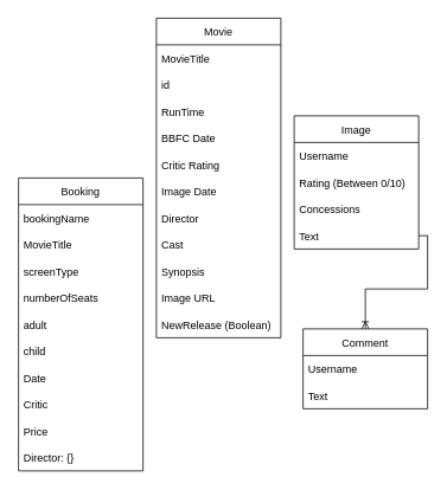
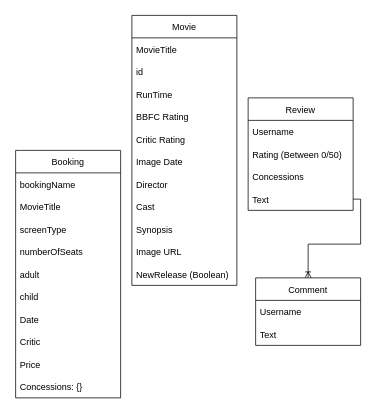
  <mxCell id="0" />
  <mxCell id="1" parent="0" />
  <mxCell id="2" value="Booking" style="swimlane;fontStyle=0;childLayout=stackLayout;horizontal=1;startSize=30;horizontalStack=0;resizeParent=1;resizeParentMax=0;resizeLast=0;collapsible=1;marginBottom=0;" parent="1" vertex="1"><mxGeometry x="20" y="200" width="140" height="330" as="geometry" /></mxCell>
  <mxCell id="3" value="bookingName" style="text;strokeColor=none;fillColor=none;align=left;verticalAlign=middle;spacingLeft=4;spacingRight=4;overflow=hidden;points=[[0,0.5],[1,0.5]];portConstraint=eastwest;rotatable=0;" parent="2" vertex="1"><mxGeometry y="30" width="140" height="30" as="geometry" /></mxCell>
  <mxCell id="4" value="MovieTitle" style="text;strokeColor=none;fillColor=none;align=left;verticalAlign=middle;spacingLeft=4;spacingRight=4;overflow=hidden;points=[[0,0.5],[1,0.5]];portConstraint=eastwest;rotatable=0;" vertex="1" parent="2"><mxGeometry y="60" width="140" height="30" as="geometry" /></mxCell>
  <mxCell id="5" value="screenType" style="text;strokeColor=none;fillColor=none;align=left;verticalAlign=middle;spacingLeft=4;spacingRight=4;overflow=hidden;points=[[0,0.5],[1,0.5]];portConstraint=eastwest;rotatable=0;" vertex="1" parent="2"><mxGeometry y="90" width="140" height="30" as="geometry" /></mxCell>
  <mxCell id="6" value="numberOfSeats" style="text;strokeColor=none;fillColor=none;align=left;verticalAlign=middle;spacingLeft=4;spacingRight=4;overflow=hidden;points=[[0,0.5],[1,0.5]];portConstraint=eastwest;rotatable=0;" vertex="1" parent="2"><mxGeometry y="120" width="140" height="30" as="geometry" /></mxCell>
  <mxCell id="7" value="adult" style="text;strokeColor=none;fillColor=none;align=left;verticalAlign=middle;spacingLeft=4;spacingRight=4;overflow=hidden;points=[[0,0.5],[1,0.5]];portConstraint=eastwest;rotatable=0;" vertex="1" parent="2"><mxGeometry y="150" width="140" height="30" as="geometry" /></mxCell>
  <mxCell id="8" value="child" style="text;strokeColor=none;fillColor=none;align=left;verticalAlign=middle;spacingLeft=4;spacingRight=4;overflow=hidden;points=[[0,0.5],[1,0.5]];portConstraint=eastwest;rotatable=0;" vertex="1" parent="2"><mxGeometry y="180" width="140" height="30" as="geometry" /></mxCell>
  <mxCell id="9" value="Date" style="text;strokeColor=none;fillColor=none;align=left;verticalAlign=middle;spacingLeft=4;spacingRight=4;overflow=hidden;points=[[0,0.5],[1,0.5]];portConstraint=eastwest;rotatable=0;" vertex="1" parent="2"><mxGeometry y="210" width="140" height="30" as="geometry" /></mxCell>
  <mxCell id="10" value="Critic" style="text;strokeColor=none;fillColor=none;align=left;verticalAlign=middle;spacingLeft=4;spacingRight=4;overflow=hidden;points=[[0,0.5],[1,0.5]];portConstraint=eastwest;rotatable=0;" vertex="1" parent="2"><mxGeometry y="240" width="140" height="30" as="geometry" /></mxCell>
  <mxCell id="11" value="Price" style="text;strokeColor=none;fillColor=none;align=left;verticalAlign=middle;spacingLeft=4;spacingRight=4;overflow=hidden;points=[[0,0.5],[1,0.5]];portConstraint=eastwest;rotatable=0;" vertex="1" parent="2"><mxGeometry y="270" width="140" height="30" as="geometry" /></mxCell>
- <mxCell id="12" value="Director: {}" style="text;strokeColor=none;fillColor=none;align=left;verticalAlign=middle;spacingLeft=4;spacingRight=4;overflow=hidden;points=[[0,0.5],[1,0.5]];portConstraint=eastwest;rotatable=0;" parent="2" vertex="1"><mxGeometry y="300" width="140" height="30" as="geometry" /></mxCell>
+ <mxCell id="12" value="Concessions: {}" style="text;strokeColor=none;fillColor=none;align=left;verticalAlign=middle;spacingLeft=4;spacingRight=4;overflow=hidden;points=[[0,0.5],[1,0.5]];portConstraint=eastwest;rotatable=0;" parent="2" vertex="1"><mxGeometry y="300" width="140" height="30" as="geometry" /></mxCell>
  <mxCell id="13" value="Comment" style="swimlane;fontStyle=0;childLayout=stackLayout;horizontal=1;startSize=30;horizontalStack=0;resizeParent=1;resizeParentMax=0;resizeLast=0;collapsible=1;marginBottom=0;" parent="1" vertex="1"><mxGeometry x="340" y="370" width="140" height="90" as="geometry" /></mxCell>
  <mxCell id="14" value="Username" style="text;strokeColor=none;fillColor=none;align=left;verticalAlign=middle;spacingLeft=4;spacingRight=4;overflow=hidden;points=[[0,0.5],[1,0.5]];portConstraint=eastwest;rotatable=0;" parent="13" vertex="1"><mxGeometry y="30" width="140" height="30" as="geometry" /></mxCell>
  <mxCell id="15" value="Text" style="text;strokeColor=none;fillColor=none;align=left;verticalAlign=middle;spacingLeft=4;spacingRight=4;overflow=hidden;points=[[0,0.5],[1,0.5]];portConstraint=eastwest;rotatable=0;" parent="13" vertex="1"><mxGeometry y="60" width="140" height="30" as="geometry" /></mxCell>
- <mxCell id="16" value="Image" style="swimlane;fontStyle=0;childLayout=stackLayout;horizontal=1;startSize=30;horizontalStack=0;resizeParent=1;resizeParentMax=0;resizeLast=0;collapsible=1;marginBottom=0;" parent="1" vertex="1"><mxGeometry x="330" y="130" width="140" height="150" as="geometry" /></mxCell>
+ <mxCell id="16" value="Review" style="swimlane;fontStyle=0;childLayout=stackLayout;horizontal=1;startSize=30;horizontalStack=0;resizeParent=1;resizeParentMax=0;resizeLast=0;collapsible=1;marginBottom=0;" parent="1" vertex="1"><mxGeometry x="330" y="130" width="140" height="150" as="geometry" /></mxCell>
  <mxCell id="17" value="Username" style="text;strokeColor=none;fillColor=none;align=left;verticalAlign=middle;spacingLeft=4;spacingRight=4;overflow=hidden;points=[[0,0.5],[1,0.5]];portConstraint=eastwest;rotatable=0;" parent="16" vertex="1"><mxGeometry y="30" width="140" height="30" as="geometry" /></mxCell>
- <mxCell id="18" value="Rating (Between 0/10)" style="text;strokeColor=none;fillColor=none;align=left;verticalAlign=middle;spacingLeft=4;spacingRight=4;overflow=hidden;points=[[0,0.5],[1,0.5]];portConstraint=eastwest;rotatable=0;" parent="16" vertex="1"><mxGeometry y="60" width="140" height="30" as="geometry" /></mxCell>
+ <mxCell id="18" value="Rating (Between 0/50)" style="text;strokeColor=none;fillColor=none;align=left;verticalAlign=middle;spacingLeft=4;spacingRight=4;overflow=hidden;points=[[0,0.5],[1,0.5]];portConstraint=eastwest;rotatable=0;" parent="16" vertex="1"><mxGeometry y="60" width="140" height="30" as="geometry" /></mxCell>
  <mxCell id="19" value="Concessions" style="text;strokeColor=none;fillColor=none;align=left;verticalAlign=middle;spacingLeft=4;spacingRight=4;overflow=hidden;points=[[0,0.5],[1,0.5]];portConstraint=eastwest;rotatable=0;" vertex="1" parent="16"><mxGeometry y="90" width="140" height="30" as="geometry" /></mxCell>
  <mxCell id="20" value="Text" style="text;strokeColor=none;fillColor=none;align=left;verticalAlign=middle;spacingLeft=4;spacingRight=4;overflow=hidden;points=[[0,0.5],[1,0.5]];portConstraint=eastwest;rotatable=0;" parent="16" vertex="1"><mxGeometry y="120" width="140" height="30" as="geometry" /></mxCell>
  <mxCell id="21" value="Movie" style="swimlane;fontStyle=0;childLayout=stackLayout;horizontal=1;startSize=30;horizontalStack=0;resizeParent=1;resizeParentMax=0;resizeLast=0;collapsible=1;marginBottom=0;" parent="1" vertex="1"><mxGeometry x="175" y="20" width="140" height="360" as="geometry" /></mxCell>
  <mxCell id="22" value="MovieTitle" style="text;strokeColor=none;fillColor=none;align=left;verticalAlign=middle;spacingLeft=4;spacingRight=4;overflow=hidden;points=[[0,0.5],[1,0.5]];portConstraint=eastwest;rotatable=0;" parent="21" vertex="1"><mxGeometry y="30" width="140" height="30" as="geometry" /></mxCell>
  <mxCell id="23" value="id" style="text;strokeColor=none;fillColor=none;align=left;verticalAlign=middle;spacingLeft=4;spacingRight=4;overflow=hidden;points=[[0,0.5],[1,0.5]];portConstraint=eastwest;rotatable=0;" parent="21" vertex="1"><mxGeometry y="60" width="140" height="30" as="geometry" /></mxCell>
  <mxCell id="24" value="RunTime" style="text;strokeColor=none;fillColor=none;align=left;verticalAlign=middle;spacingLeft=4;spacingRight=4;overflow=hidden;points=[[0,0.5],[1,0.5]];portConstraint=eastwest;rotatable=0;" parent="21" vertex="1"><mxGeometry y="90" width="140" height="30" as="geometry" /></mxCell>
- <mxCell id="25" value="BBFC Date" style="text;strokeColor=none;fillColor=none;align=left;verticalAlign=middle;spacingLeft=4;spacingRight=4;overflow=hidden;points=[[0,0.5],[1,0.5]];portConstraint=eastwest;rotatable=0;" parent="21" vertex="1"><mxGeometry y="120" width="140" height="30" as="geometry" /></mxCell>
+ <mxCell id="25" value="BBFC Rating" style="text;strokeColor=none;fillColor=none;align=left;verticalAlign=middle;spacingLeft=4;spacingRight=4;overflow=hidden;points=[[0,0.5],[1,0.5]];portConstraint=eastwest;rotatable=0;" parent="21" vertex="1"><mxGeometry y="120" width="140" height="30" as="geometry" /></mxCell>
  <mxCell id="26" value="Critic Rating" style="text;strokeColor=none;fillColor=none;align=left;verticalAlign=middle;spacingLeft=4;spacingRight=4;overflow=hidden;points=[[0,0.5],[1,0.5]];portConstraint=eastwest;rotatable=0;" parent="21" vertex="1"><mxGeometry y="150" width="140" height="30" as="geometry" /></mxCell>
  <mxCell id="27" value="Image Date" style="text;strokeColor=none;fillColor=none;align=left;verticalAlign=middle;spacingLeft=4;spacingRight=4;overflow=hidden;points=[[0,0.5],[1,0.5]];portConstraint=eastwest;rotatable=0;" parent="21" vertex="1"><mxGeometry y="180" width="140" height="30" as="geometry" /></mxCell>
  <mxCell id="28" value="Director" style="text;strokeColor=none;fillColor=none;align=left;verticalAlign=middle;spacingLeft=4;spacingRight=4;overflow=hidden;points=[[0,0.5],[1,0.5]];portConstraint=eastwest;rotatable=0;" parent="21" vertex="1"><mxGeometry y="210" width="140" height="30" as="geometry" /></mxCell>
  <mxCell id="29" value="Cast" style="text;strokeColor=none;fillColor=none;align=left;verticalAlign=middle;spacingLeft=4;spacingRight=4;overflow=hidden;points=[[0,0.5],[1,0.5]];portConstraint=eastwest;rotatable=0;" parent="21" vertex="1"><mxGeometry y="240" width="140" height="30" as="geometry" /></mxCell>
  <mxCell id="30" value="Synopsis" style="text;strokeColor=none;fillColor=none;align=left;verticalAlign=middle;spacingLeft=4;spacingRight=4;overflow=hidden;points=[[0,0.5],[1,0.5]];portConstraint=eastwest;rotatable=0;" parent="21" vertex="1"><mxGeometry y="270" width="140" height="30" as="geometry" /></mxCell>
  <mxCell id="31" value="Image URL" style="text;strokeColor=none;fillColor=none;align=left;verticalAlign=middle;spacingLeft=4;spacingRight=4;overflow=hidden;points=[[0,0.5],[1,0.5]];portConstraint=eastwest;rotatable=0;" parent="21" vertex="1"><mxGeometry y="300" width="140" height="30" as="geometry" /></mxCell>
  <mxCell id="32" value="NewRelease (Boolean)" style="text;strokeColor=none;fillColor=none;align=left;verticalAlign=middle;spacingLeft=4;spacingRight=4;overflow=hidden;points=[[0,0.5],[1,0.5]];portConstraint=eastwest;rotatable=0;" parent="21" vertex="1"><mxGeometry y="330" width="140" height="30" as="geometry" /></mxCell>
  <mxCell id="33" value="" style="fontSize=12;html=1;endArrow=ERoneToMany;rounded=0;entryX=0.5;entryY=0;entryDx=0;entryDy=0;exitX=1;exitY=0.5;exitDx=0;exitDy=0;edgeStyle=orthogonalEdgeStyle;" parent="1" source="20" target="13" edge="1"><mxGeometry width="100" height="100" relative="1" as="geometry"><mxPoint x="460" y="320" as="sourcePoint" /><mxPoint x="400" y="330" as="targetPoint" /></mxGeometry></mxCell>
